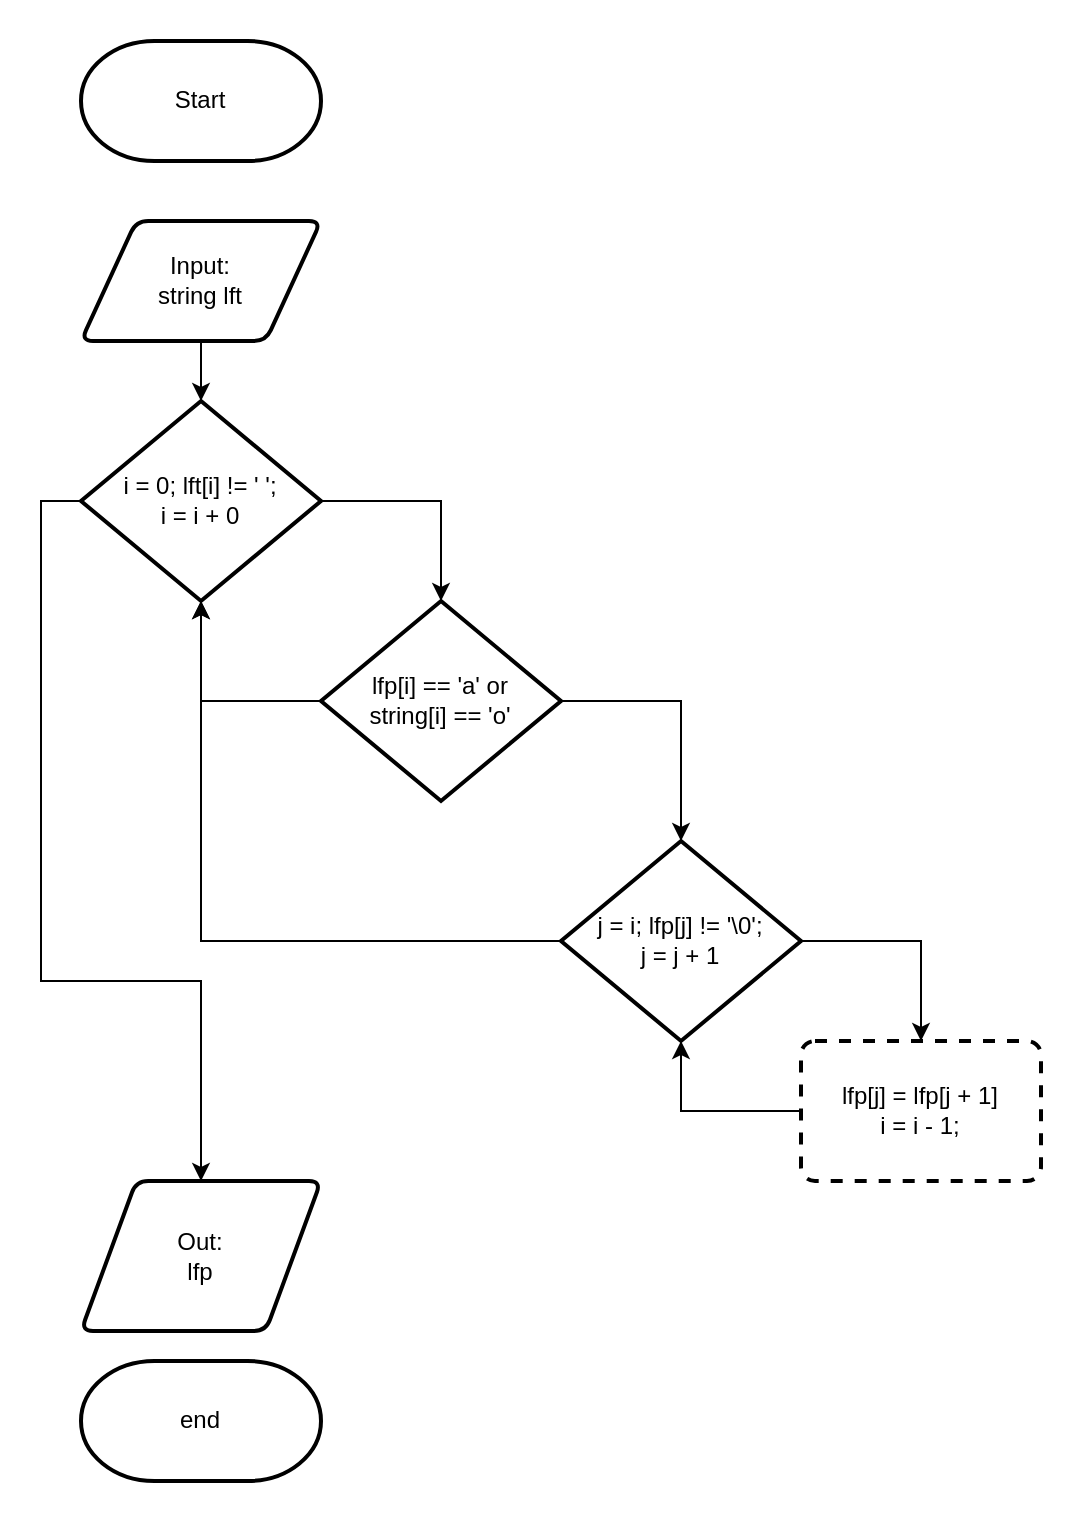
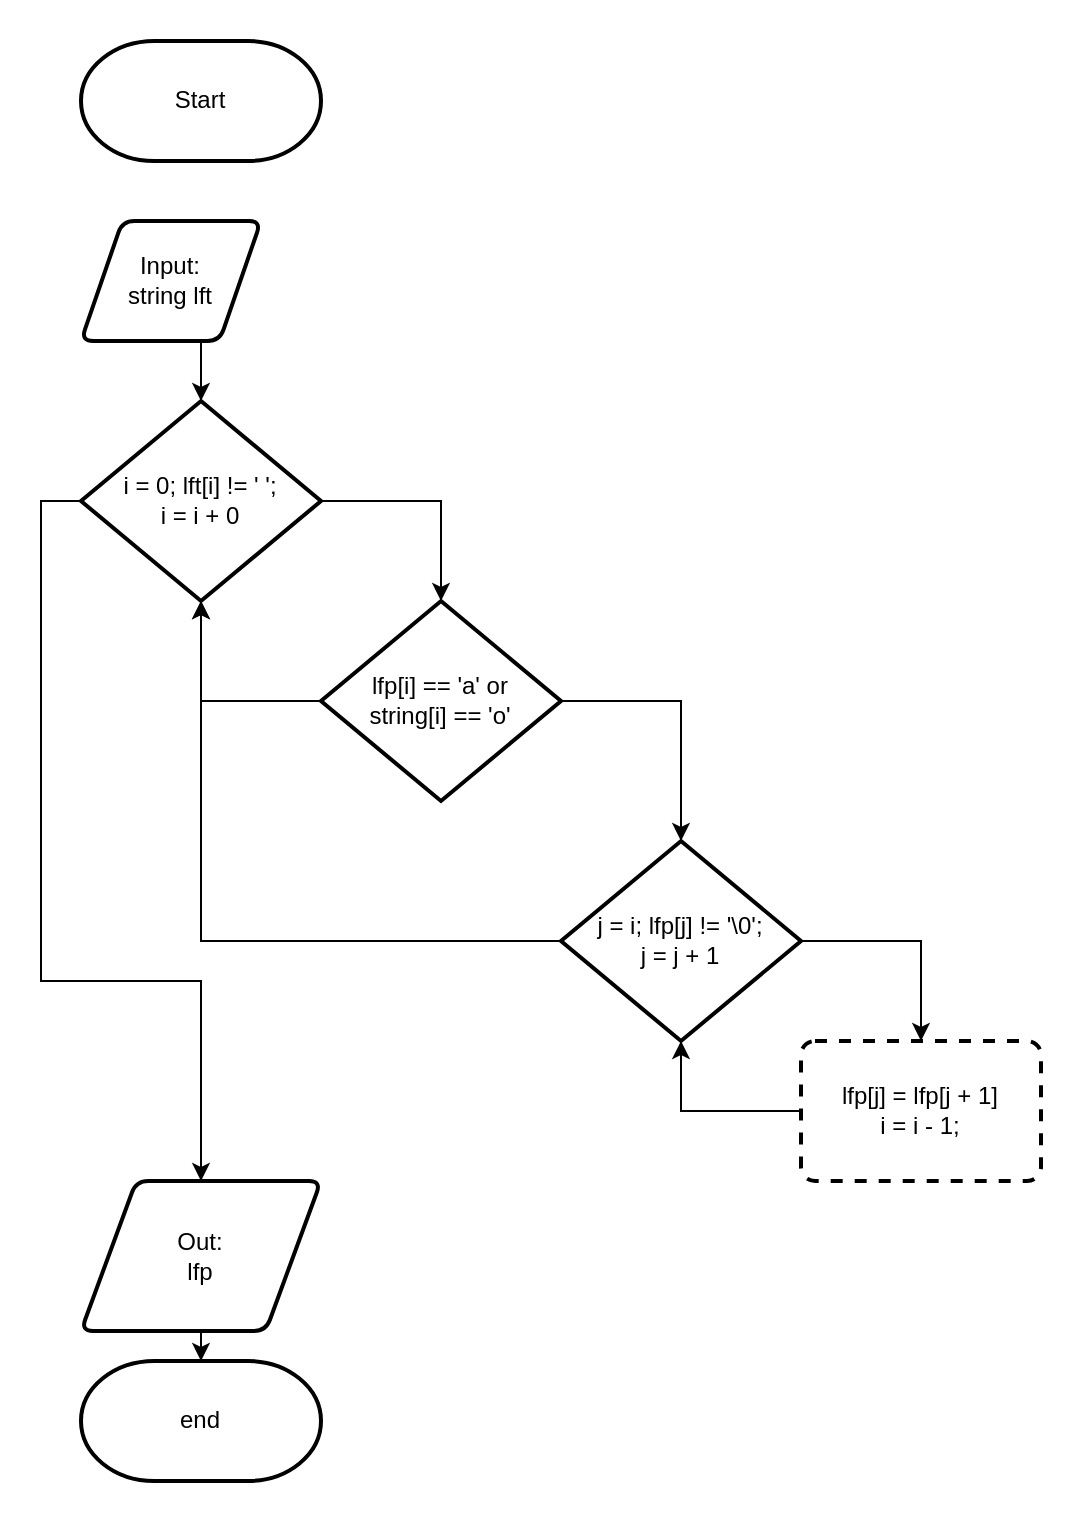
  <mxCell id="0" />
  <mxCell id="1" parent="0" />
  <mxCell id="2" value="Start" style="strokeWidth=2;html=1;shape=mxgraph.flowchart.terminator;whiteSpace=wrap;" vertex="1" parent="1"><mxGeometry x="40" y="20" width="120" height="60" as="geometry" /></mxCell>
  <mxCell id="3" style="edgeStyle=orthogonalEdgeStyle;rounded=0;orthogonalLoop=1;jettySize=auto;html=1;exitX=0.5;exitY=1;exitDx=0;exitDy=0;entryX=0.5;entryY=0;entryDx=0;entryDy=0;entryPerimeter=0;" edge="1" parent="1" source="4" target="7"><mxGeometry relative="1" as="geometry" /></mxCell>
- <mxCell id="4" value="Input:&lt;br&gt;string lft" style="shape=parallelogram;html=1;strokeWidth=2;perimeter=parallelogramPerimeter;whiteSpace=wrap;rounded=1;arcSize=12;size=0.23;" vertex="1" parent="1"><mxGeometry x="40" y="110" width="120" height="60" as="geometry" /></mxCell>
+ <mxCell id="4" value="Input:&lt;br&gt;string lft" style="shape=parallelogram;html=1;strokeWidth=2;perimeter=parallelogramPerimeter;whiteSpace=wrap;rounded=1;arcSize=12;size=0.23;" vertex="1" parent="1"><mxGeometry x="40" y="110" width="90" height="60" as="geometry" /></mxCell>
  <mxCell id="5" style="edgeStyle=orthogonalEdgeStyle;rounded=0;orthogonalLoop=1;jettySize=auto;html=1;exitX=1;exitY=0.5;exitDx=0;exitDy=0;exitPerimeter=0;" edge="1" parent="1" source="7" target="10"><mxGeometry relative="1" as="geometry" /></mxCell>
  <mxCell id="6" style="edgeStyle=orthogonalEdgeStyle;rounded=0;orthogonalLoop=1;jettySize=auto;html=1;exitX=0;exitY=0.5;exitDx=0;exitDy=0;exitPerimeter=0;entryX=0.5;entryY=0;entryDx=0;entryDy=0;" edge="1" parent="1" source="7" target="15"><mxGeometry relative="1" as="geometry"><Array as="points"><mxPoint x="20" y="250" /><mxPoint x="20" y="490" /><mxPoint x="100" y="490" /></Array></mxGeometry></mxCell>
  <mxCell id="7" value="i = 0; lft[i] != ' '; &lt;br&gt;i = i + 0" style="strokeWidth=2;html=1;shape=mxgraph.flowchart.decision;whiteSpace=wrap;" vertex="1" parent="1"><mxGeometry x="40" y="200" width="120" height="100" as="geometry" /></mxCell>
  <mxCell id="8" style="edgeStyle=orthogonalEdgeStyle;rounded=0;orthogonalLoop=1;jettySize=auto;html=1;exitX=1;exitY=0.5;exitDx=0;exitDy=0;exitPerimeter=0;entryX=0.5;entryY=0;entryDx=0;entryDy=0;entryPerimeter=0;" edge="1" parent="1" source="10" target="13"><mxGeometry relative="1" as="geometry" /></mxCell>
  <mxCell id="9" style="edgeStyle=orthogonalEdgeStyle;rounded=0;orthogonalLoop=1;jettySize=auto;html=1;exitX=0;exitY=0.5;exitDx=0;exitDy=0;exitPerimeter=0;entryX=0.5;entryY=1;entryDx=0;entryDy=0;entryPerimeter=0;" edge="1" parent="1" source="10" target="7"><mxGeometry relative="1" as="geometry" /></mxCell>
  <mxCell id="10" value="lfp[i] == 'a' or&lt;br&gt;string[i] == 'o'" style="strokeWidth=2;html=1;shape=mxgraph.flowchart.decision;whiteSpace=wrap;" vertex="1" parent="1"><mxGeometry x="160" y="300" width="120" height="100" as="geometry" /></mxCell>
  <mxCell id="11" style="edgeStyle=orthogonalEdgeStyle;rounded=0;orthogonalLoop=1;jettySize=auto;html=1;exitX=1;exitY=0.5;exitDx=0;exitDy=0;exitPerimeter=0;" edge="1" parent="1" source="13" target="17"><mxGeometry relative="1" as="geometry" /></mxCell>
  <mxCell id="12" style="edgeStyle=orthogonalEdgeStyle;rounded=0;orthogonalLoop=1;jettySize=auto;html=1;exitX=0;exitY=0.5;exitDx=0;exitDy=0;exitPerimeter=0;entryX=0.5;entryY=1;entryDx=0;entryDy=0;entryPerimeter=0;" edge="1" parent="1" source="13" target="7"><mxGeometry relative="1" as="geometry" /></mxCell>
  <mxCell id="13" value="j = i; lfp[j] != '\0';&lt;br&gt;j = j + 1" style="strokeWidth=2;html=1;shape=mxgraph.flowchart.decision;whiteSpace=wrap;" vertex="1" parent="1"><mxGeometry x="280" y="420" width="120" height="100" as="geometry" /></mxCell>
+ <mxCell id="14" style="edgeStyle=orthogonalEdgeStyle;rounded=0;orthogonalLoop=1;jettySize=auto;html=1;exitX=0.5;exitY=1;exitDx=0;exitDy=0;entryX=0.5;entryY=0;entryDx=0;entryDy=0;entryPerimeter=0;" edge="1" parent="1" source="15" target="18"><mxGeometry relative="1" as="geometry" /></mxCell>
  <mxCell id="15" value="Out:&lt;br&gt;lfp" style="shape=parallelogram;html=1;strokeWidth=2;perimeter=parallelogramPerimeter;whiteSpace=wrap;rounded=1;arcSize=12;size=0.23;" vertex="1" parent="1"><mxGeometry x="40" y="590" width="120" height="75" as="geometry" /></mxCell>
  <mxCell id="16" style="edgeStyle=orthogonalEdgeStyle;rounded=0;orthogonalLoop=1;jettySize=auto;html=1;exitX=0;exitY=0.5;exitDx=0;exitDy=0;entryX=0.5;entryY=1;entryDx=0;entryDy=0;entryPerimeter=0;" edge="1" parent="1" source="17" target="13"><mxGeometry relative="1" as="geometry" /></mxCell>
  <mxCell id="17" value="lfp[j] = lfp[j + 1]&lt;br&gt;i = i - 1;" style="rounded=1;whiteSpace=wrap;html=1;absoluteArcSize=1;arcSize=14;strokeWidth=2;dashed=1;" vertex="1" parent="1"><mxGeometry x="400" y="520" width="120" height="70" as="geometry" /></mxCell>
  <mxCell id="18" value="end" style="strokeWidth=2;html=1;shape=mxgraph.flowchart.terminator;whiteSpace=wrap;" vertex="1" parent="1"><mxGeometry x="40" y="680" width="120" height="60" as="geometry" /></mxCell>
